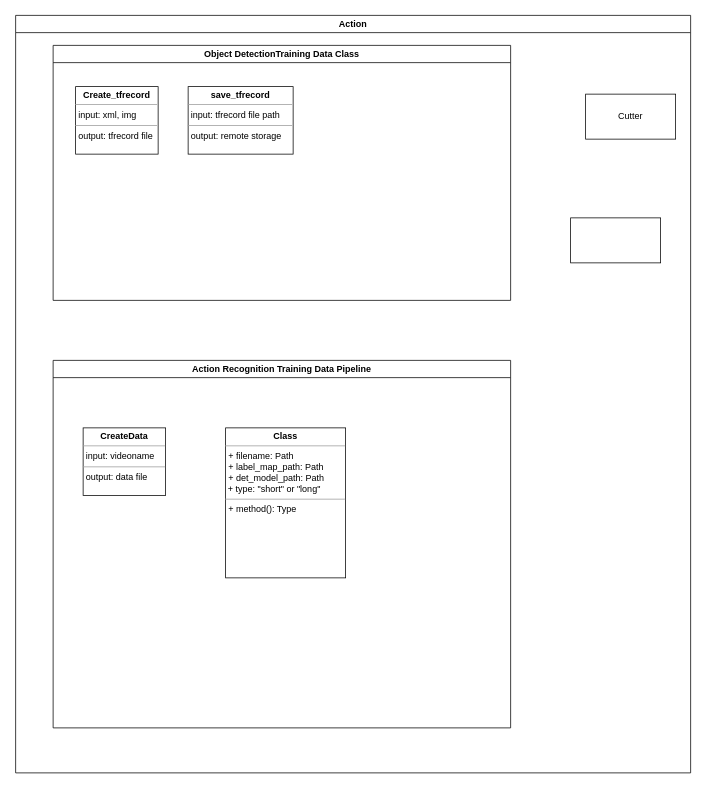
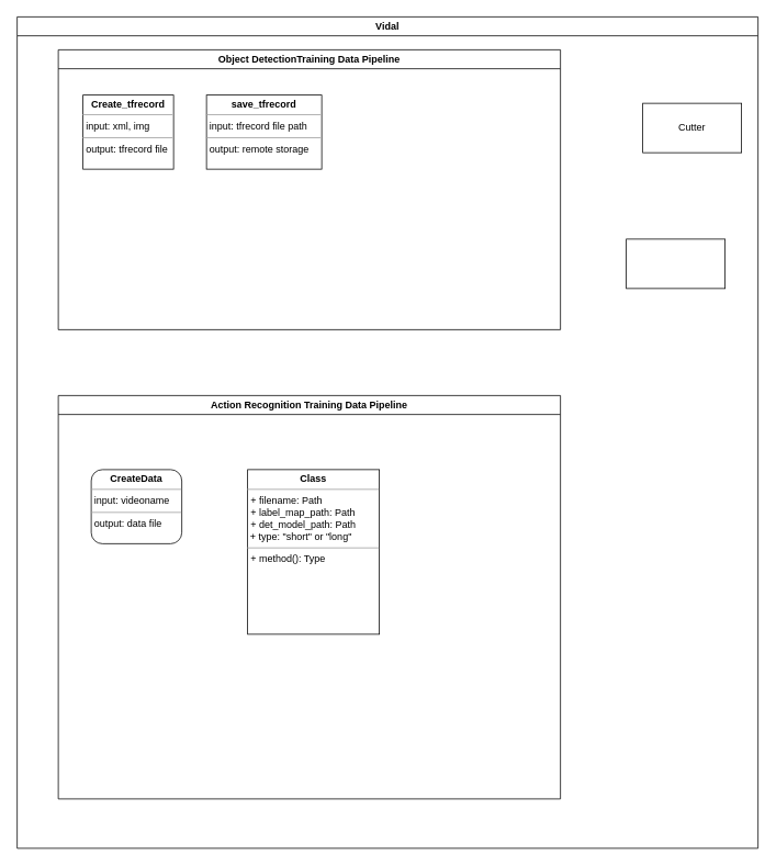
  <mxCell id="0" />
  <mxCell id="1" parent="0" />
- <mxCell id="2" value="Action" style="swimlane;" vertex="1" parent="1"><mxGeometry x="20" y="20" width="900" height="1010" as="geometry" /></mxCell>
+ <mxCell id="2" value="Vidal" style="swimlane;" vertex="1" parent="1"><mxGeometry x="20" y="20" width="900" height="1010" as="geometry" /></mxCell>
  <mxCell id="3" value="Cutter" style="whiteSpace=wrap;html=1;" vertex="1" parent="2"><mxGeometry x="760" y="105" width="120" height="60" as="geometry" /></mxCell>
- <mxCell id="4" value="Object DetectionTraining Data Class" style="swimlane;" vertex="1" parent="2"><mxGeometry x="50" y="40" width="610" height="340" as="geometry" /></mxCell>
+ <mxCell id="4" value="Object DetectionTraining Data Pipeline" style="swimlane;" vertex="1" parent="2"><mxGeometry x="50" y="40" width="610" height="340" as="geometry" /></mxCell>
  <mxCell id="5" value="&lt;p style=&quot;margin: 0px ; margin-top: 4px ; text-align: center&quot;&gt;&lt;b&gt;Create_tfrecord&lt;/b&gt;&lt;/p&gt;&lt;hr size=&quot;1&quot;&gt;&lt;p style=&quot;margin: 0px ; margin-left: 4px&quot;&gt;input: xml, img&lt;/p&gt;&lt;hr size=&quot;1&quot;&gt;&lt;p style=&quot;margin: 0px ; margin-left: 4px&quot;&gt;output: tfrecord file&lt;/p&gt;" style="verticalAlign=top;align=left;overflow=fill;fontSize=12;fontFamily=Helvetica;html=1;" vertex="1" parent="4"><mxGeometry x="30" y="55" width="110" height="90" as="geometry" /></mxCell>
  <mxCell id="6" value="&lt;p style=&quot;margin: 0px ; margin-top: 4px ; text-align: center&quot;&gt;&lt;b&gt;save_tfrecord&lt;/b&gt;&lt;/p&gt;&lt;hr size=&quot;1&quot;&gt;&lt;p style=&quot;margin: 0px ; margin-left: 4px&quot;&gt;input: tfrecord file path&lt;/p&gt;&lt;hr size=&quot;1&quot;&gt;&lt;p style=&quot;margin: 0px ; margin-left: 4px&quot;&gt;output: remote storage&lt;/p&gt;" style="verticalAlign=top;align=left;overflow=fill;fontSize=12;fontFamily=Helvetica;html=1;" vertex="1" parent="4"><mxGeometry x="180" y="55" width="140" height="90" as="geometry" /></mxCell>
  <mxCell id="7" value="Action Recognition Training Data Pipeline" style="swimlane;" vertex="1" parent="2"><mxGeometry x="50" y="460" width="610" height="490" as="geometry" /></mxCell>
- <mxCell id="8" value="&lt;p style=&quot;margin: 0px ; margin-top: 4px ; text-align: center&quot;&gt;&lt;b&gt;CreateData&lt;/b&gt;&lt;/p&gt;&lt;hr size=&quot;1&quot;&gt;&lt;p style=&quot;margin: 0px ; margin-left: 4px&quot;&gt;input: videoname&lt;/p&gt;&lt;hr size=&quot;1&quot;&gt;&lt;p style=&quot;margin: 0px ; margin-left: 4px&quot;&gt;output: data file&lt;/p&gt;" style="verticalAlign=top;align=left;overflow=fill;fontSize=12;fontFamily=Helvetica;html=1;" vertex="1" parent="7"><mxGeometry x="40" y="90" width="110" height="90" as="geometry" /></mxCell>
+ <mxCell id="8" value="&lt;p style=&quot;margin: 0px ; margin-top: 4px ; text-align: center&quot;&gt;&lt;b&gt;CreateData&lt;/b&gt;&lt;/p&gt;&lt;hr size=&quot;1&quot;&gt;&lt;p style=&quot;margin: 0px ; margin-left: 4px&quot;&gt;input: videoname&lt;/p&gt;&lt;hr size=&quot;1&quot;&gt;&lt;p style=&quot;margin: 0px ; margin-left: 4px&quot;&gt;output: data file&lt;/p&gt;" style="verticalAlign=top;align=left;overflow=fill;fontSize=12;fontFamily=Helvetica;html=1;rounded=1;" vertex="1" parent="7"><mxGeometry x="40" y="90" width="110" height="90" as="geometry" /></mxCell>
  <mxCell id="9" value="&lt;p style=&quot;margin: 0px ; margin-top: 4px ; text-align: center&quot;&gt;&lt;b&gt;Class&lt;/b&gt;&lt;/p&gt;&lt;hr size=&quot;1&quot;&gt;&lt;p style=&quot;margin: 0px ; margin-left: 4px&quot;&gt;+ filename: Path&lt;/p&gt;&lt;p style=&quot;margin: 0px ; margin-left: 4px&quot;&gt;+ label_map_path: Path&lt;br&gt;&lt;/p&gt;&lt;p style=&quot;margin: 0px ; margin-left: 4px&quot;&gt;+ det_model_path: Path&lt;/p&gt;&amp;nbsp;+ type: &quot;short&quot; or &quot;long&quot;&lt;br&gt;&lt;hr size=&quot;1&quot;&gt;&lt;p style=&quot;margin: 0px ; margin-left: 4px&quot;&gt;+ method(): Type&lt;/p&gt;" style="verticalAlign=top;align=left;overflow=fill;fontSize=12;fontFamily=Helvetica;html=1;" vertex="1" parent="7"><mxGeometry x="230" y="90" width="160" height="200" as="geometry" /></mxCell>
  <mxCell id="10" value="" style="whiteSpace=wrap;html=1;" vertex="1" parent="2"><mxGeometry x="740" y="270" width="120" height="60" as="geometry" /></mxCell>
